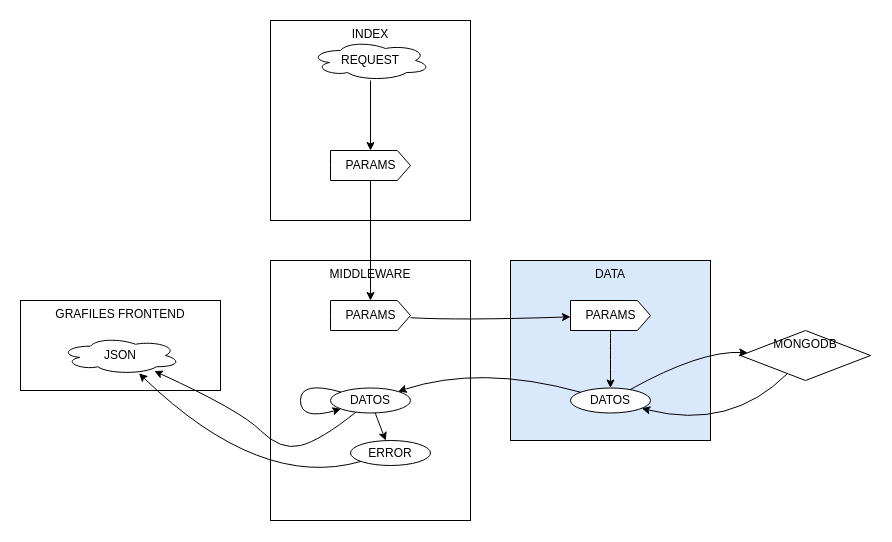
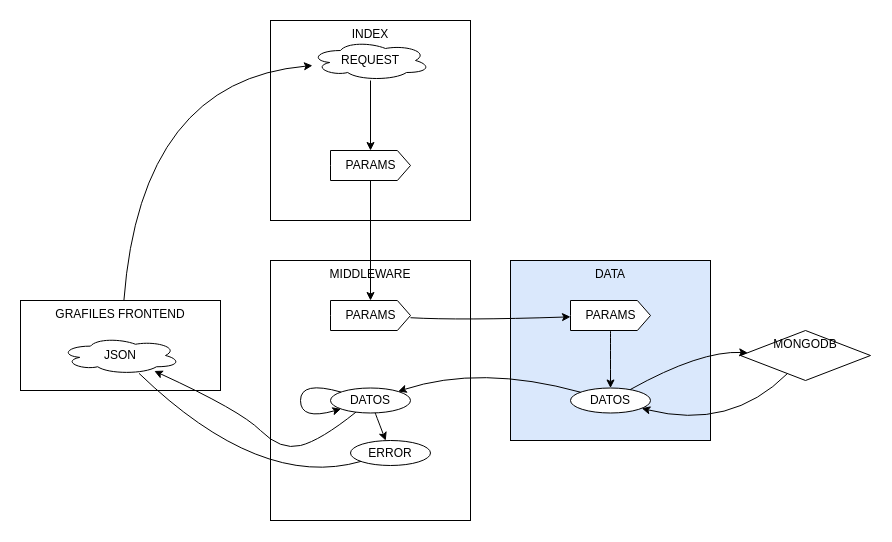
  <mxCell id="0" />
  <mxCell id="1" parent="0" />
  <mxCell id="2" value="GRAFILES FRONTEND" style="rounded=0;whiteSpace=wrap;html=1;verticalAlign=top;" parent="1" vertex="1"><mxGeometry x="20" y="300" width="200" height="90" as="geometry" /></mxCell>
  <mxCell id="3" value="MIDDLEWARE" style="rounded=0;whiteSpace=wrap;html=1;verticalAlign=top;" parent="1" vertex="1"><mxGeometry x="270" y="260" width="200" height="260" as="geometry" /></mxCell>
  <mxCell id="4" value="DATOS" style="ellipse;whiteSpace=wrap;html=1;align=center;newEdgeStyle={&quot;edgeStyle&quot;:&quot;entityRelationEdgeStyle&quot;,&quot;startArrow&quot;:&quot;none&quot;,&quot;endArrow&quot;:&quot;none&quot;,&quot;segment&quot;:10,&quot;curved&quot;:1,&quot;sourcePerimeterSpacing&quot;:0,&quot;targetPerimeterSpacing&quot;:0};treeFolding=1;treeMoving=1;" parent="1" vertex="1"><mxGeometry x="330" y="387.5" width="80" height="25" as="geometry" /></mxCell>
  <mxCell id="5" value="DATA" style="rounded=0;whiteSpace=wrap;html=1;verticalAlign=top;fillColor=#dae8fc;" parent="1" vertex="1"><mxGeometry x="510" y="260" width="200" height="180" as="geometry" /></mxCell>
  <mxCell id="6" value="" style="curved=1;endArrow=classic;html=1;rounded=0;" parent="1" source="20" target="9" edge="1"><mxGeometry x="-0.278" y="-6" width="50" height="50" relative="1" as="geometry"><mxPoint x="580" y="340" as="sourcePoint" /><mxPoint x="540" y="394" as="targetPoint" /><Array as="points" /><mxPoint as="offset" /></mxGeometry></mxCell>
  <mxCell id="7" value="" style="curved=1;endArrow=classic;html=1;rounded=0;" parent="1" source="21" target="20" edge="1"><mxGeometry width="50" height="50" relative="1" as="geometry"><mxPoint x="420" y="320" as="sourcePoint" /><mxPoint x="560" y="320" as="targetPoint" /><Array as="points"><mxPoint x="460" y="320" /></Array></mxGeometry></mxCell>
  <mxCell id="8" value="" style="curved=1;endArrow=classic;html=1;rounded=0;" parent="1" source="4" target="4" edge="1"><mxGeometry width="50" height="50" relative="1" as="geometry"><mxPoint x="520" y="349" as="sourcePoint" /><mxPoint x="374" y="335" as="targetPoint" /><Array as="points"><mxPoint x="300" y="380" /></Array></mxGeometry></mxCell>
  <mxCell id="9" value="DATOS" style="ellipse;whiteSpace=wrap;html=1;align=center;newEdgeStyle={&quot;edgeStyle&quot;:&quot;entityRelationEdgeStyle&quot;,&quot;startArrow&quot;:&quot;none&quot;,&quot;endArrow&quot;:&quot;none&quot;,&quot;segment&quot;:10,&quot;curved&quot;:1,&quot;sourcePerimeterSpacing&quot;:0,&quot;targetPerimeterSpacing&quot;:0};treeFolding=1;treeMoving=1;" parent="1" vertex="1"><mxGeometry x="570" y="387.5" width="80" height="25" as="geometry" /></mxCell>
  <mxCell id="10" value="" style="curved=1;endArrow=classic;html=1;rounded=0;" parent="1" source="9" target="4" edge="1"><mxGeometry width="50" height="50" relative="1" as="geometry"><mxPoint x="405" y="334" as="sourcePoint" /><mxPoint x="534" y="327" as="targetPoint" /><Array as="points"><mxPoint x="480" y="364" /></Array></mxGeometry></mxCell>
  <mxCell id="11" value="ERROR" style="ellipse;whiteSpace=wrap;html=1;align=center;newEdgeStyle={&quot;edgeStyle&quot;:&quot;entityRelationEdgeStyle&quot;,&quot;startArrow&quot;:&quot;none&quot;,&quot;endArrow&quot;:&quot;none&quot;,&quot;segment&quot;:10,&quot;curved&quot;:1,&quot;sourcePerimeterSpacing&quot;:0,&quot;targetPerimeterSpacing&quot;:0};treeFolding=1;treeMoving=1;" parent="1" vertex="1"><mxGeometry x="350" y="440" width="80" height="25" as="geometry" /></mxCell>
  <mxCell id="12" value="" style="curved=1;endArrow=classic;html=1;rounded=0;" parent="1" source="4" target="11" edge="1"><mxGeometry width="50" height="50" relative="1" as="geometry"><mxPoint x="550" y="376" as="sourcePoint" /><mxPoint x="385" y="376" as="targetPoint" /><Array as="points" /></mxGeometry></mxCell>
- <mxCell id="13" value="" style="curved=1;endArrow=classic;html=1;rounded=0;" parent="1" source="11" target="22" edge="1"><mxGeometry x="-0.109" y="3" width="50" height="50" relative="1" as="geometry"><mxPoint x="336" y="389" as="sourcePoint" /><mxPoint x="147.619" y="417.755" as="targetPoint" /><Array as="points"><mxPoint x="260" y="490" /></Array><mxPoint as="offset" /></mxGeometry></mxCell>
+ <mxCell id="13" value="" style="curved=1;endArrow=none;html=1;rounded=0;" parent="1" source="11" target="22" edge="1"><mxGeometry x="-0.109" y="3" width="50" height="50" relative="1" as="geometry"><mxPoint x="336" y="389" as="sourcePoint" /><mxPoint x="147.619" y="417.755" as="targetPoint" /><Array as="points"><mxPoint x="260" y="490" /></Array><mxPoint as="offset" /></mxGeometry></mxCell>
  <mxCell id="14" value="" style="curved=1;endArrow=classic;html=1;rounded=0;" parent="1" source="4" target="22" edge="1"><mxGeometry x="0.032" y="-7" width="50" height="50" relative="1" as="geometry"><mxPoint x="550" y="376" as="sourcePoint" /><mxPoint x="144.272" y="331.677" as="targetPoint" /><Array as="points"><mxPoint x="320" y="440" /><mxPoint x="280" y="450" /><mxPoint x="240" y="410" /></Array><mxPoint as="offset" /></mxGeometry></mxCell>
  <mxCell id="15" value="INDEX" style="rounded=0;whiteSpace=wrap;html=1;verticalAlign=top;" parent="1" vertex="1"><mxGeometry x="270" y="20" width="200" height="200" as="geometry" /></mxCell>
  <mxCell id="16" value="" style="endArrow=classic;html=1;rounded=0;" parent="1" source="17" target="18" edge="1"><mxGeometry width="50" height="50" relative="1" as="geometry"><mxPoint x="210" y="160" as="sourcePoint" /><mxPoint x="550" y="130" as="targetPoint" /></mxGeometry></mxCell>
  <mxCell id="17" value="REQUEST" style="ellipse;shape=cloud;whiteSpace=wrap;html=1;" parent="1" vertex="1"><mxGeometry x="310" y="40" width="120" height="40" as="geometry" /></mxCell>
  <mxCell id="18" value="PARAMS" style="html=1;shadow=0;dashed=0;align=center;verticalAlign=middle;shape=mxgraph.arrows2.arrow;dy=0;dx=13.14;notch=0;" parent="1" vertex="1"><mxGeometry x="330" y="150" width="80" height="30" as="geometry" /></mxCell>
  <mxCell id="19" value="" style="endArrow=classic;html=1;rounded=0;" parent="1" source="18" edge="1"><mxGeometry width="50" height="50" relative="1" as="geometry"><mxPoint x="380" y="175" as="sourcePoint" /><mxPoint x="370" y="300" as="targetPoint" /></mxGeometry></mxCell>
  <mxCell id="20" value="PARAMS" style="html=1;shadow=0;dashed=0;align=center;verticalAlign=middle;shape=mxgraph.arrows2.arrow;dy=0;dx=13.14;notch=0;" parent="1" vertex="1"><mxGeometry x="570" y="300" width="80" height="30" as="geometry" /></mxCell>
  <mxCell id="21" value="PARAMS" style="html=1;shadow=0;dashed=0;align=center;verticalAlign=middle;shape=mxgraph.arrows2.arrow;dy=0;dx=13.14;notch=0;" parent="1" vertex="1"><mxGeometry x="330" y="300" width="80" height="30" as="geometry" /></mxCell>
  <mxCell id="22" value="JSON" style="ellipse;shape=cloud;whiteSpace=wrap;html=1;" parent="1" vertex="1"><mxGeometry x="60" y="336.25" width="120" height="37.5" as="geometry" /></mxCell>
  <mxCell id="23" value="MONGODB" style="rhombus;whiteSpace=wrap;html=1;verticalAlign=top;" parent="1" vertex="1"><mxGeometry x="740" y="330" width="130" height="50" as="geometry" /></mxCell>
  <mxCell id="24" value="" style="curved=1;endArrow=classic;html=1;rounded=0;" parent="1" source="9" target="23" edge="1"><mxGeometry width="50" height="50" relative="1" as="geometry"><mxPoint x="590" y="402" as="sourcePoint" /><mxPoint x="408" y="401" as="targetPoint" /><Array as="points"><mxPoint x="700" y="350" /></Array></mxGeometry></mxCell>
  <mxCell id="25" value="" style="curved=1;endArrow=classic;html=1;rounded=0;" parent="1" source="23" target="9" edge="1"><mxGeometry width="50" height="50" relative="1" as="geometry"><mxPoint x="790" y="469" as="sourcePoint" /><mxPoint x="900" y="432" as="targetPoint" /><Array as="points"><mxPoint x="730" y="430" /></Array></mxGeometry></mxCell>
+ <mxCell id="26" value="" style="curved=1;endArrow=classic;html=1;rounded=0;" parent="1" source="2" target="17" edge="1"><mxGeometry width="50" height="50" relative="1" as="geometry"><mxPoint x="30" y="60" as="sourcePoint" /><mxPoint x="-29" y="148" as="targetPoint" /><Array as="points"><mxPoint x="140" y="80" /></Array></mxGeometry></mxCell>
